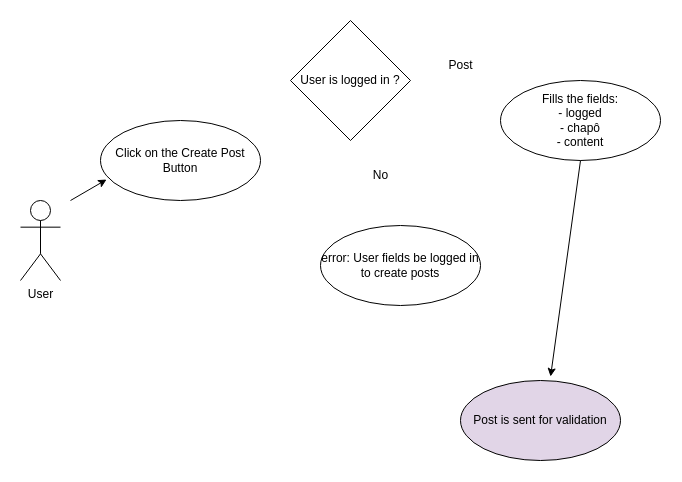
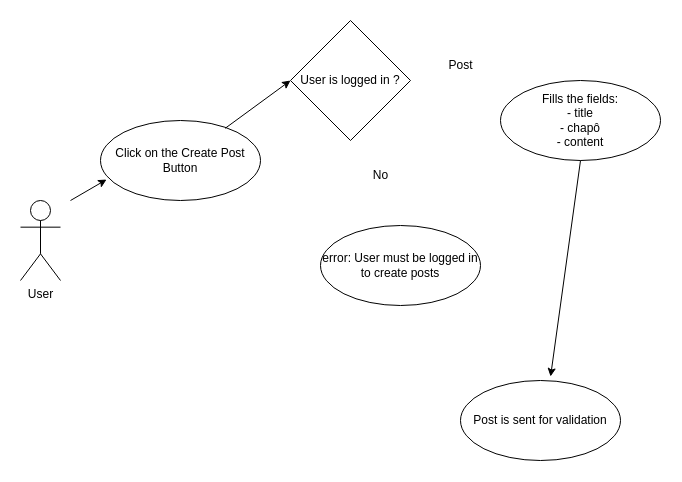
  <mxCell id="0" />
  <mxCell id="1" parent="0" />
  <mxCell id="2" value="&lt;div&gt;User&lt;/div&gt;" style="shape=umlActor;verticalLabelPosition=bottom;verticalAlign=top;html=1;outlineConnect=0;" parent="1" vertex="1"><mxGeometry x="20" y="200" width="40" height="80" as="geometry" /></mxCell>
  <mxCell id="3" value="Click on the Create Post Button" style="ellipse;whiteSpace=wrap;html=1;" parent="1" vertex="1"><mxGeometry x="100" y="120" width="160" height="80" as="geometry" /></mxCell>
- <mxCell id="4" value="Fills the fields:&lt;br&gt;&lt;div&gt;- logged&lt;/div&gt;&lt;div&gt;- chapô&lt;/div&gt;&lt;div&gt;- content&lt;br&gt;&lt;/div&gt;" style="ellipse;whiteSpace=wrap;html=1;" parent="1" vertex="1"><mxGeometry x="500" y="80" width="160" height="80" as="geometry" /></mxCell>
+ <mxCell id="4" value="Fills the fields:&lt;br&gt;&lt;div&gt;- title&lt;/div&gt;&lt;div&gt;- chapô&lt;/div&gt;&lt;div&gt;- content&lt;br&gt;&lt;/div&gt;" style="ellipse;whiteSpace=wrap;html=1;" parent="1" vertex="1"><mxGeometry x="500" y="80" width="160" height="80" as="geometry" /></mxCell>
+ <mxCell id="5" value="" style="endArrow=classic;html=1;rounded=0;entryX=0;entryY=0.5;entryDx=0;entryDy=0;exitX=0.779;exitY=0.098;exitDx=0;exitDy=0;exitPerimeter=0;" parent="1" source="3" target="8" edge="1"><mxGeometry width="50" height="50" relative="1" as="geometry"><mxPoint x="390" y="360" as="sourcePoint" /><mxPoint x="283.431" y="108.284" as="targetPoint" /></mxGeometry></mxCell>
  <mxCell id="6" value="" style="endArrow=classic;html=1;rounded=0;entryX=0.563;entryY=-0.05;entryDx=0;entryDy=0;exitX=0.5;exitY=1;exitDx=0;exitDy=0;entryPerimeter=0;" parent="1" source="4" target="7" edge="1"><mxGeometry width="50" height="50" relative="1" as="geometry"><mxPoint x="540" y="210" as="sourcePoint" /><mxPoint x="540" y="375" as="targetPoint" /></mxGeometry></mxCell>
- <mxCell id="7" value="Post is sent for validation" style="ellipse;whiteSpace=wrap;html=1;fillColor=#e1d5e7;" parent="1" vertex="1"><mxGeometry x="460" y="380" width="160" height="80" as="geometry" /></mxCell>
+ <mxCell id="7" value="Post is sent for validation" style="ellipse;whiteSpace=wrap;html=1;" parent="1" vertex="1"><mxGeometry x="460" y="380" width="160" height="80" as="geometry" /></mxCell>
  <mxCell id="8" value="User is logged in ?" style="rhombus;whiteSpace=wrap;html=1;" parent="1" vertex="1"><mxGeometry x="290" y="20" width="120" height="120" as="geometry" /></mxCell>
  <mxCell id="9" value="Post" style="text;html=1;align=center;verticalAlign=middle;resizable=0;points=[];autosize=1;strokeColor=none;fillColor=none;" parent="1" vertex="1"><mxGeometry x="440" y="50" width="40" height="30" as="geometry" /></mxCell>
- <mxCell id="10" value="error: User fields be logged in to create posts" style="ellipse;whiteSpace=wrap;html=1;" parent="1" vertex="1"><mxGeometry x="320" y="225" width="160" height="80" as="geometry" /></mxCell>
+ <mxCell id="10" value="error: User must be logged in to create posts" style="ellipse;whiteSpace=wrap;html=1;" parent="1" vertex="1"><mxGeometry x="320" y="225" width="160" height="80" as="geometry" /></mxCell>
  <mxCell id="11" value="No" style="text;html=1;align=center;verticalAlign=middle;resizable=0;points=[];autosize=1;strokeColor=none;fillColor=none;" parent="1" vertex="1"><mxGeometry x="360" y="160" width="40" height="30" as="geometry" /></mxCell>
  <mxCell id="12" value="" style="endArrow=classic;html=1;rounded=0;entryX=0.038;entryY=0.738;entryDx=0;entryDy=0;entryPerimeter=0;" parent="1" target="3" edge="1"><mxGeometry width="50" height="50" relative="1" as="geometry"><mxPoint x="70" y="200" as="sourcePoint" /><mxPoint x="155.36" y="216.08" as="targetPoint" /></mxGeometry></mxCell>
